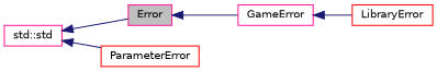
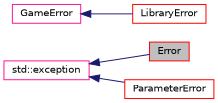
  digraph {
    rankdir=LR
    node [color=red fillcolor=white fontname=Helvetica fontsize=10 shape=record style=filled]
    edge [color=midnightblue dir=back fontname=Helvetica fontsize=10 labelfontname=Helvetica labelfontsize=10 style=solid]
-   n1 [color=deeppink fillcolor=grey75 fontcolor=black height=0.2 label=Error width=0.4]
+   n1 [fillcolor=grey75 fontcolor=black height=0.2 label=Error width=0.4]
    n2 [color=deeppink height=0.2 label=GameError width=0.4]
    n3 [height=0.2 label=LibraryError width=0.4]
    n4 [height=0.2 label=ParameterError width=0.4]
-   n5 [color=deeppink height=0.2 label="std::std" width=0.4]
-   n1 -> n2
+   n5 [color=deeppink height=0.2 label="std::exception" width=0.4]
    n2 -> n3
    n5 -> n1
    n5 -> n4
  }
